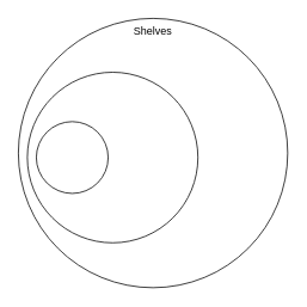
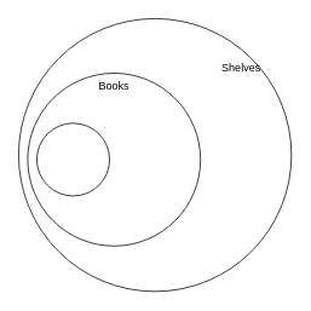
  <mxCell id="0" />
  <mxCell id="1" parent="0" />
  <mxCell id="2" value="" style="ellipse;whiteSpace=wrap;html=1;aspect=fixed;" vertex="1" parent="1"><mxGeometry x="20" y="20" width="300" height="300" as="geometry" /></mxCell>
- <mxCell id="3" value="Shelves" style="text;html=1;strokeColor=none;fillColor=none;align=center;verticalAlign=middle;whiteSpace=wrap;rounded=0;" vertex="1" parent="1"><mxGeometry x="140" y="20" width="60" height="30" as="geometry" /></mxCell>
+ <mxCell id="3" value="Shelves" style="text;html=1;strokeColor=none;fillColor=none;align=center;verticalAlign=middle;whiteSpace=wrap;rounded=0;" vertex="1" parent="1"><mxGeometry x="235" y="60" width="60" height="30" as="geometry" /></mxCell>
  <mxCell id="4" value="" style="ellipse;whiteSpace=wrap;html=1;aspect=fixed;" vertex="1" parent="1"><mxGeometry x="30" y="80" width="190" height="190" as="geometry" /></mxCell>
+ <mxCell id="5" value="Books" style="text;html=1;strokeColor=none;fillColor=none;align=center;verticalAlign=middle;whiteSpace=wrap;rounded=0;" vertex="1" parent="1"><mxGeometry x="95" y="80" width="60" height="30" as="geometry" /></mxCell>
  <mxCell id="6" value="" style="ellipse;whiteSpace=wrap;html=1;aspect=fixed;" vertex="1" parent="1"><mxGeometry x="40" y="135" width="80" height="80" as="geometry" /></mxCell>
